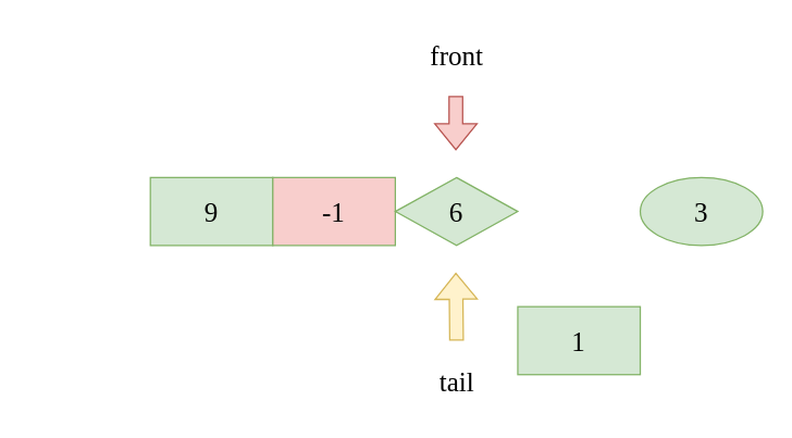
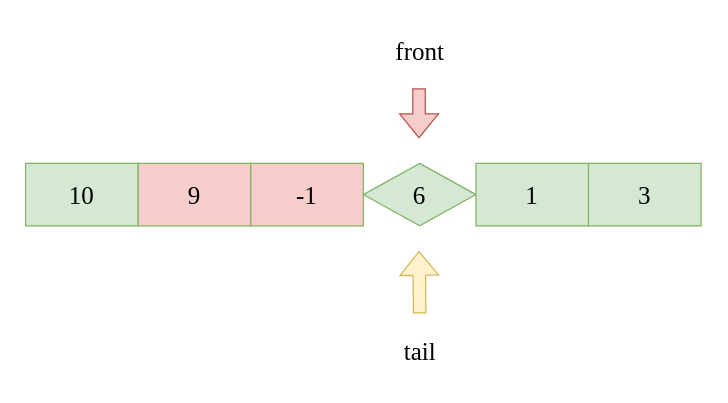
  <mxCell id="0" />
  <mxCell id="1" parent="0" />
- <mxCell id="3" value="9" style="rounded=0;whiteSpace=wrap;html=1;fontSize=20;fontFamily=Comic Sans MS;fillColor=#d5e8d4;strokeColor=#82b366;" parent="1" vertex="1"><mxGeometry x="110" y="130" width="90" height="50" as="geometry" /></mxCell>
+ <mxCell id="2" value="10" style="rounded=0;whiteSpace=wrap;html=1;fontSize=20;fontFamily=Comic Sans MS;fillColor=#d5e8d4;strokeColor=#82b366;" parent="1" vertex="1"><mxGeometry x="20" y="130" width="90" height="50" as="geometry" /></mxCell>
+ <mxCell id="3" value="9" style="rounded=0;whiteSpace=wrap;html=1;fontSize=20;fontFamily=Comic Sans MS;fillColor=#f8cecc;strokeColor=#82b366;" parent="1" vertex="1"><mxGeometry x="110" y="130" width="90" height="50" as="geometry" /></mxCell>
  <mxCell id="4" value="-1" style="rounded=0;whiteSpace=wrap;html=1;fontSize=20;fontFamily=Comic Sans MS;fillColor=#f8cecc;strokeColor=#82b366;" parent="1" vertex="1"><mxGeometry x="200" y="130" width="90" height="50" as="geometry" /></mxCell>
  <mxCell id="5" value="6" style="rhombus;whiteSpace=wrap;html=1;fontSize=20;fontFamily=Comic Sans MS;fillColor=#d5e8d4;strokeColor=#82b366;" parent="1" vertex="1"><mxGeometry x="290" y="130" width="90" height="50" as="geometry" /></mxCell>
- <mxCell id="6" value="1" style="rounded=0;whiteSpace=wrap;html=1;fontSize=20;fontFamily=Comic Sans MS;fillColor=#d5e8d4;strokeColor=#82b366;" parent="1" vertex="1"><mxGeometry x="380" y="225" width="90" height="50" as="geometry" /></mxCell>
- <mxCell id="7" value="3" style="ellipse;whiteSpace=wrap;html=1;fontSize=20;fontFamily=Comic Sans MS;fillColor=#d5e8d4;strokeColor=#82b366;" parent="1" vertex="1"><mxGeometry x="470" y="130" width="90" height="50" as="geometry" /></mxCell>
+ <mxCell id="6" value="1" style="rounded=0;whiteSpace=wrap;html=1;fontSize=20;fontFamily=Comic Sans MS;fillColor=#d5e8d4;strokeColor=#82b366;" parent="1" vertex="1"><mxGeometry x="380" y="130" width="90" height="50" as="geometry" /></mxCell>
+ <mxCell id="7" value="3" style="rounded=0;whiteSpace=wrap;html=1;fontSize=20;fontFamily=Comic Sans MS;fillColor=#d5e8d4;strokeColor=#82b366;" parent="1" vertex="1"><mxGeometry x="470" y="130" width="90" height="50" as="geometry" /></mxCell>
  <mxCell id="8" value="" style="shape=flexArrow;endArrow=classic;html=1;rounded=0;fontFamily=Comic Sans MS;fontSize=20;fillColor=#f8cecc;strokeColor=#b85450;" parent="1" edge="1"><mxGeometry width="50" height="50" relative="1" as="geometry"><mxPoint x="334.5" y="70" as="sourcePoint" /><mxPoint x="334.5" y="110" as="targetPoint" /></mxGeometry></mxCell>
  <mxCell id="9" value="front" style="text;html=1;align=center;verticalAlign=middle;resizable=0;points=[];autosize=1;strokeColor=none;fillColor=none;fontSize=20;fontFamily=Comic Sans MS;" parent="1" vertex="1"><mxGeometry x="300" y="20" width="70" height="40" as="geometry" /></mxCell>
  <mxCell id="10" value="" style="shape=flexArrow;endArrow=classic;html=1;rounded=0;fontFamily=Comic Sans MS;fontSize=20;fillColor=#fff2cc;strokeColor=#d6b656;" parent="1" edge="1"><mxGeometry width="50" height="50" relative="1" as="geometry"><mxPoint x="335" y="250" as="sourcePoint" /><mxPoint x="334.5" y="200" as="targetPoint" /></mxGeometry></mxCell>
  <mxCell id="11" value="tail" style="text;html=1;align=center;verticalAlign=middle;resizable=0;points=[];autosize=1;strokeColor=none;fillColor=none;fontSize=20;fontFamily=Comic Sans MS;" parent="1" vertex="1"><mxGeometry x="310" y="260" width="50" height="40" as="geometry" /></mxCell>
